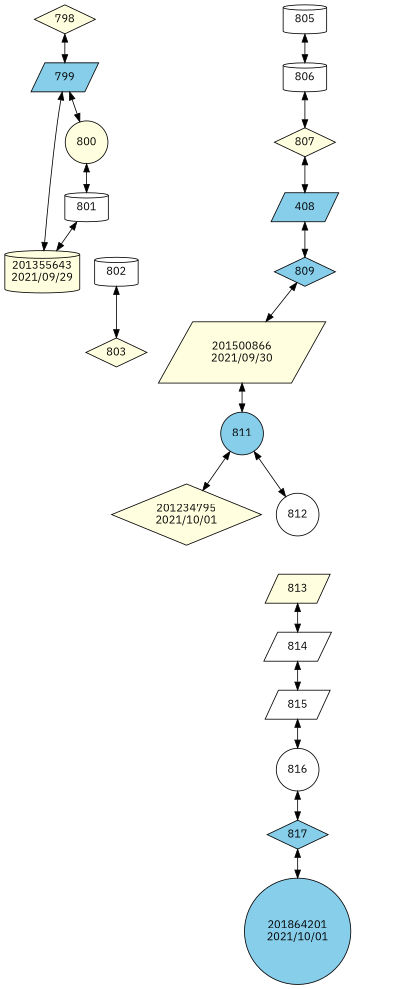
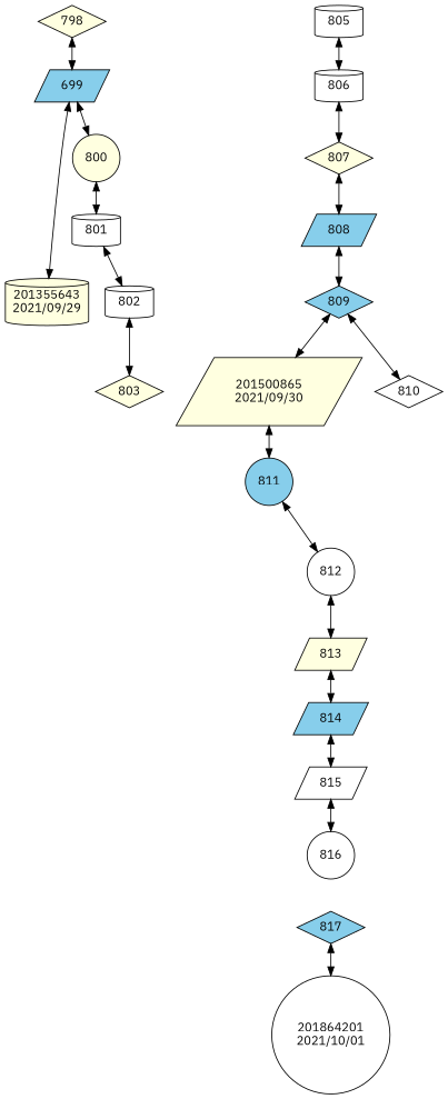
  digraph {
    compound=true
    fontname="IBM Plex Sans"
    rankdir=TB
    node [fillcolor=white fontname="IBM Plex Sans" shape=diamond style=filled]
    edge [dir=both fontname="IBM Plex Sans"]
    n1 [fillcolor=lightyellow label=798]
-   n2 [fillcolor=skyblue label=799 shape=parallelogram]
+   n2 [fillcolor=skyblue label=699 shape=parallelogram]
    n3 [fillcolor=lightyellow label="201355643\n2021/09/29" shape=cylinder]
    n4 [fillcolor=lightyellow label=800 shape=circle]
    n5 [label=801 shape=cylinder]
    n6 [label=802 shape=cylinder]
    n7 [fillcolor=lightyellow label=803]
    n8 [label=805 shape=cylinder]
    n9 [label=806 shape=cylinder]
    n10 [fillcolor=lightyellow label=807]
-   n11 [fillcolor=skyblue label=408 shape=parallelogram]
+   n11 [fillcolor=skyblue label=808 shape=parallelogram]
    n12 [fillcolor=skyblue label=809]
-   n13 [fillcolor=lightyellow label="201500866\n2021/09/30" shape=parallelogram]
+   n13 [fillcolor=lightyellow label="201500865\n2021/09/30" shape=parallelogram]
+   n14 [label=810]
    n15 [fillcolor=skyblue label=811 shape=circle]
-   n16 [fillcolor=lightyellow label="201234795\n2021/10/01"]
    n17 [label=812 shape=circle]
    n18 [fillcolor=lightyellow label=813 shape=parallelogram]
-   n19 [label=814 shape=parallelogram]
+   n19 [fillcolor=skyblue label=814 shape=parallelogram]
    n20 [label=815 shape=parallelogram]
    n21 [label=816 shape=circle]
    n22 [fillcolor=skyblue label=817]
-   n23 [fillcolor=skyblue label="201864201\n2021/10/01" shape=circle]
+   n23 [label="201864201\n2021/10/01" shape=circle]
    n1 -> n2
    n2 -> n3
    n2 -> n4
    n4 -> n5
-   n5 -> n3
+   n5 -> n6
    n6 -> n7
    n8 -> n9
    n9 -> n10
    n10 -> n11
    n11 -> n12
    n12 -> n13
+   n12 -> n14
    n13 -> n15
-   n15 -> n16
    n15 -> n17
+   n17 -> n18
    n18 -> n19
    n19 -> n20
    n20 -> n21
-   n21 -> n22
    n22 -> n23
  }
